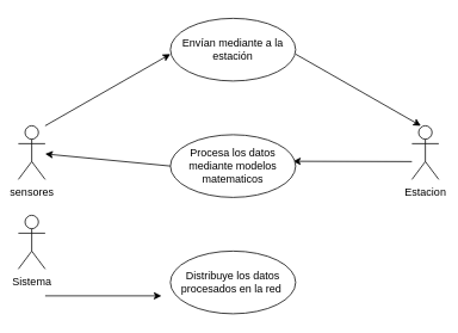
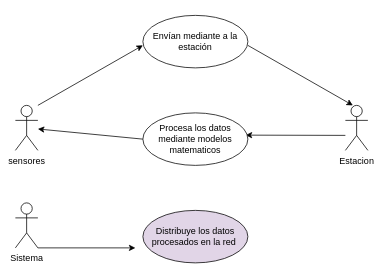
  <mxCell id="0" />
  <mxCell id="1" parent="0" />
  <mxCell id="2" value="sensores" style="shape=umlActor;verticalLabelPosition=bottom;verticalAlign=top;html=1;outlineConnect=0;" vertex="1" parent="1"><mxGeometry x="20" y="140" width="30" height="60" as="geometry" /></mxCell>
  <mxCell id="3" value="" style="endArrow=classic;html=1;rounded=0;entryX=0;entryY=0.571;entryDx=0;entryDy=0;entryPerimeter=0;" edge="1" parent="1" target="4"><mxGeometry width="50" height="50" relative="1" as="geometry"><mxPoint x="50" y="140" as="sourcePoint" /><mxPoint x="190" y="60" as="targetPoint" /></mxGeometry></mxCell>
  <mxCell id="4" value="Envían mediante a la estación" style="ellipse;whiteSpace=wrap;html=1;" vertex="1" parent="1"><mxGeometry x="190" y="20" width="140" height="70" as="geometry" /></mxCell>
  <mxCell id="5" value="" style="endArrow=classic;html=1;rounded=0;" edge="1" parent="1"><mxGeometry width="50" height="50" relative="1" as="geometry"><mxPoint x="330" y="60" as="sourcePoint" /><mxPoint x="470" y="140" as="targetPoint" /></mxGeometry></mxCell>
  <mxCell id="6" value="Estacion" style="shape=umlActor;verticalLabelPosition=bottom;verticalAlign=top;html=1;" vertex="1" parent="1"><mxGeometry x="460" y="140" width="30" height="60" as="geometry" /></mxCell>
  <mxCell id="7" value="" style="endArrow=classic;html=1;rounded=0;entryX=0.979;entryY=0.424;entryDx=0;entryDy=0;entryPerimeter=0;" edge="1" parent="1" target="8"><mxGeometry width="50" height="50" relative="1" as="geometry"><mxPoint x="460" y="180" as="sourcePoint" /><mxPoint x="350" y="187.5" as="targetPoint" /></mxGeometry></mxCell>
  <mxCell id="8" value="Procesa los datos mediante modelos matematicos" style="ellipse;whiteSpace=wrap;html=1;" vertex="1" parent="1"><mxGeometry x="190" y="150" width="140" height="70" as="geometry" /></mxCell>
  <mxCell id="9" value="" style="endArrow=classic;html=1;rounded=0;exitX=0;exitY=0.5;exitDx=0;exitDy=0;" edge="1" parent="1" source="8" target="2"><mxGeometry width="50" height="50" relative="1" as="geometry"><mxPoint x="260" y="310" as="sourcePoint" /><mxPoint x="310" y="260" as="targetPoint" /></mxGeometry></mxCell>
- <mxCell id="10" value="Sistema" style="shape=umlActor;verticalLabelPosition=bottom;verticalAlign=top;html=1;outlineConnect=0;" vertex="1" parent="1"><mxGeometry x="20" y="240" width="30" height="60" as="geometry" /></mxCell>
- <mxCell id="11" value="Distribuye los datos procesados en la red&amp;nbsp;" style="ellipse;whiteSpace=wrap;html=1;" vertex="1" parent="1"><mxGeometry x="190" y="280" width="140" height="70" as="geometry" /></mxCell>
+ <mxCell id="10" value="Sistema" style="shape=umlActor;verticalLabelPosition=bottom;verticalAlign=top;html=1;outlineConnect=0;" vertex="1" parent="1"><mxGeometry x="20" y="270" width="30" height="60" as="geometry" /></mxCell>
+ <mxCell id="11" value="Distribuye los datos procesados en la red&amp;nbsp;" style="ellipse;whiteSpace=wrap;html=1;fillColor=#e1d5e7;" vertex="1" parent="1"><mxGeometry x="190" y="280" width="140" height="70" as="geometry" /></mxCell>
  <mxCell id="12" value="" style="endArrow=classic;html=1;rounded=0;" edge="1" parent="1"><mxGeometry width="50" height="50" relative="1" as="geometry"><mxPoint x="50" y="330" as="sourcePoint" /><mxPoint x="180" y="330" as="targetPoint" /></mxGeometry></mxCell>
